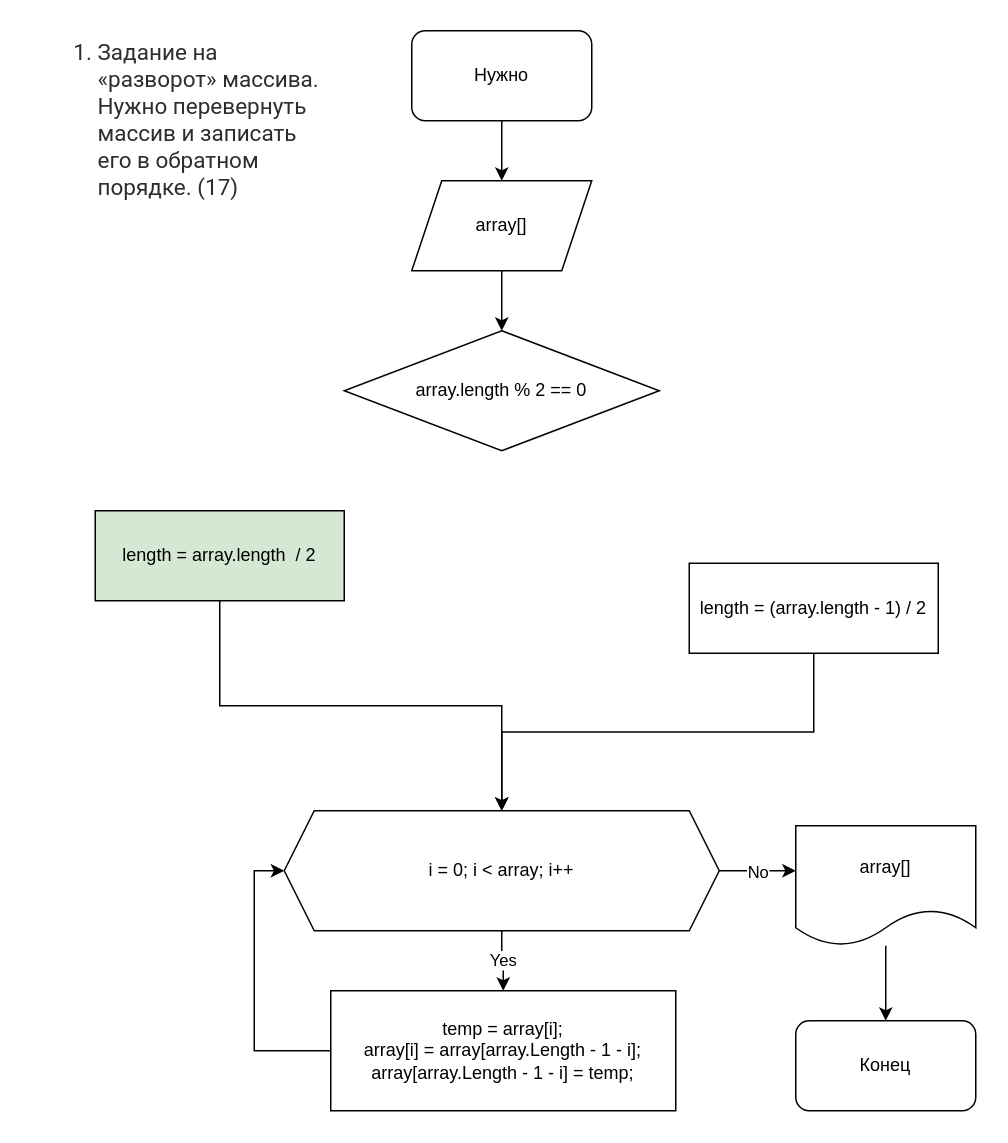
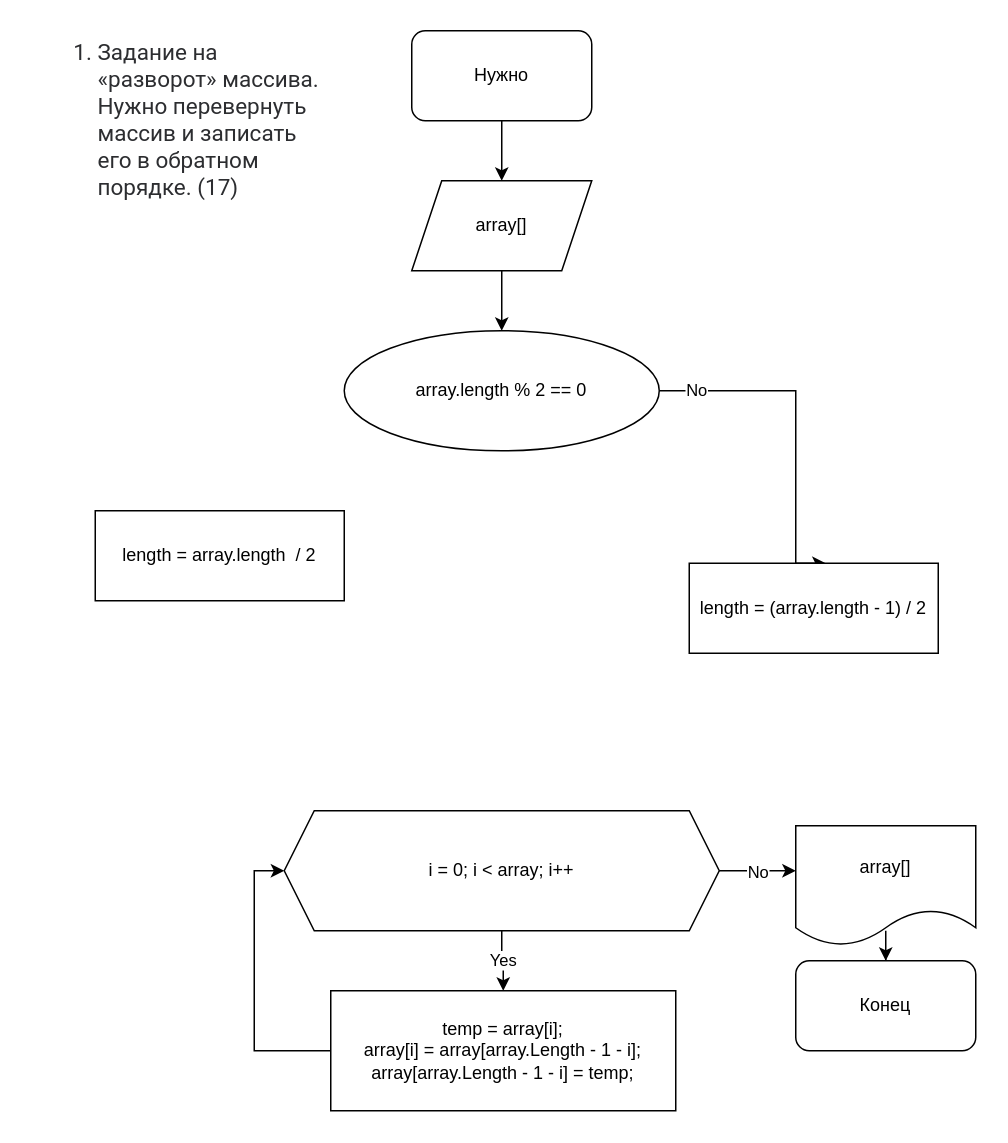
  <mxCell id="0" />
  <mxCell id="1" parent="0" />
  <mxCell id="2" value="" style="edgeStyle=orthogonalEdgeStyle;rounded=0;orthogonalLoop=1;jettySize=auto;html=1;" parent="1" source="3" target="5" edge="1"><mxGeometry relative="1" as="geometry" /></mxCell>
  <mxCell id="3" value="Нужно" style="rounded=1;whiteSpace=wrap;html=1;" parent="1" vertex="1"><mxGeometry x="274" y="20" width="120" height="60" as="geometry" /></mxCell>
  <mxCell id="4" value="" style="edgeStyle=orthogonalEdgeStyle;rounded=0;orthogonalLoop=1;jettySize=auto;html=1;" parent="1" source="5" target="16" edge="1"><mxGeometry relative="1" as="geometry" /></mxCell>
  <mxCell id="5" value="array[]" style="shape=parallelogram;perimeter=parallelogramPerimeter;whiteSpace=wrap;html=1;fixedSize=1;" parent="1" vertex="1"><mxGeometry x="274" y="120" width="120" height="60" as="geometry" /></mxCell>
- <mxCell id="6" value="" style="edgeStyle=orthogonalEdgeStyle;rounded=0;orthogonalLoop=1;jettySize=auto;html=1;" parent="1" source="7" target="10" edge="1"><mxGeometry relative="1" as="geometry" /></mxCell>
- <mxCell id="7" value="length = array.length&amp;nbsp; / 2" style="rounded=0;whiteSpace=wrap;html=1;fillColor=#d5e8d4;" parent="1" vertex="1"><mxGeometry x="63" y="340" width="166" height="60" as="geometry" /></mxCell>
+ <mxCell id="7" value="length = array.length&amp;nbsp; / 2" style="rounded=0;whiteSpace=wrap;html=1;" parent="1" vertex="1"><mxGeometry x="63" y="340" width="166" height="60" as="geometry" /></mxCell>
  <mxCell id="8" value="Yes" style="edgeStyle=orthogonalEdgeStyle;rounded=0;orthogonalLoop=1;jettySize=auto;html=1;" parent="1" source="10" target="12" edge="1"><mxGeometry relative="1" as="geometry" /></mxCell>
  <mxCell id="9" value="No" style="edgeStyle=orthogonalEdgeStyle;rounded=0;orthogonalLoop=1;jettySize=auto;html=1;" parent="1" source="10" edge="1"><mxGeometry relative="1" as="geometry"><mxPoint x="530" y="580" as="targetPoint" /></mxGeometry></mxCell>
  <mxCell id="10" value="i = 0; i &amp;lt; array; i++" style="shape=hexagon;perimeter=hexagonPerimeter2;whiteSpace=wrap;html=1;fixedSize=1;" parent="1" vertex="1"><mxGeometry x="189" y="540" width="290" height="80" as="geometry" /></mxCell>
  <mxCell id="11" style="edgeStyle=orthogonalEdgeStyle;rounded=0;orthogonalLoop=1;jettySize=auto;html=1;entryX=0;entryY=0.5;entryDx=0;entryDy=0;" parent="1" source="12" target="10" edge="1"><mxGeometry relative="1" as="geometry"><Array as="points"><mxPoint x="169" y="700" /><mxPoint x="169" y="580" /></Array></mxGeometry></mxCell>
  <mxCell id="12" value="temp = array[i];&lt;br&gt;array[i] = array[array.Length - 1 - i];&lt;br&gt;array[array.Length - 1 - i] = temp;" style="rounded=0;whiteSpace=wrap;html=1;" parent="1" vertex="1"><mxGeometry x="220" y="660" width="230" height="80" as="geometry" /></mxCell>
  <mxCell id="13" value="&lt;h1&gt;&lt;ol style=&quot;box-sizing: border-box; margin-top: 0px; margin-bottom: 10px; color: rgb(44, 45, 48); font-family: Roboto, &amp;quot;San Francisco&amp;quot;, &amp;quot;Helvetica Neue&amp;quot;, Helvetica, Arial; font-size: 15px; font-weight: 400; background-color: rgb(255, 255, 255);&quot;&gt;&lt;li style=&quot;box-sizing: border-box;&quot;&gt;Задание на «разворот» массива. Нужно перевернуть массив и записать его в обратном порядке. (17)&lt;/li&gt;&lt;/ol&gt;&lt;/h1&gt;" style="text;html=1;strokeColor=none;fillColor=none;spacing=5;spacingTop=-20;whiteSpace=wrap;overflow=hidden;rounded=0;" parent="1" vertex="1"><mxGeometry x="20" y="20" width="200" height="120" as="geometry" /></mxCell>
- <mxCell id="16" value="array.length % 2 == 0" style="rhombus;whiteSpace=wrap;html=1;" parent="1" vertex="1"><mxGeometry x="229" y="220" width="210" height="80" as="geometry" /></mxCell>
- <mxCell id="17" style="edgeStyle=orthogonalEdgeStyle;rounded=0;orthogonalLoop=1;jettySize=auto;html=1;entryX=0.5;entryY=0;entryDx=0;entryDy=0;" parent="1" source="18" target="10" edge="1"><mxGeometry relative="1" as="geometry" /></mxCell>
+ <mxCell id="14" style="edgeStyle=orthogonalEdgeStyle;rounded=0;orthogonalLoop=1;jettySize=auto;html=1;entryX=0.548;entryY=0;entryDx=0;entryDy=0;entryPerimeter=0;" parent="1" source="16" target="18" edge="1"><mxGeometry relative="1" as="geometry"><mxPoint x="530" y="330" as="targetPoint" /><Array as="points"><mxPoint x="530" y="260" /></Array></mxGeometry></mxCell>
+ <mxCell id="15" value="No" style="edgeLabel;html=1;align=center;verticalAlign=middle;resizable=0;points=[];" parent="14" vertex="1" connectable="0"><mxGeometry x="-0.789" y="1" relative="1" as="geometry"><mxPoint as="offset" /></mxGeometry></mxCell>
+ <mxCell id="16" value="array.length % 2 == 0" style="ellipse;whiteSpace=wrap;html=1;" parent="1" vertex="1"><mxGeometry x="229" y="220" width="210" height="80" as="geometry" /></mxCell>
  <mxCell id="18" value="length = (array.length - 1) / 2" style="rounded=0;whiteSpace=wrap;html=1;" parent="1" vertex="1"><mxGeometry x="459" y="375" width="166" height="60" as="geometry" /></mxCell>
  <mxCell id="19" value="" style="edgeStyle=orthogonalEdgeStyle;rounded=0;orthogonalLoop=1;jettySize=auto;html=1;" parent="1" source="20" target="21" edge="1"><mxGeometry relative="1" as="geometry" /></mxCell>
  <mxCell id="20" value="array[]" style="shape=document;whiteSpace=wrap;html=1;boundedLbl=1;" parent="1" vertex="1"><mxGeometry x="530" y="550" width="120" height="80" as="geometry" /></mxCell>
- <mxCell id="21" value="Конец" style="rounded=1;whiteSpace=wrap;html=1;" parent="1" vertex="1"><mxGeometry x="530" y="680" width="120" height="60" as="geometry" /></mxCell>
+ <mxCell id="21" value="Конец" style="rounded=1;whiteSpace=wrap;html=1;" parent="1" vertex="1"><mxGeometry x="530" y="640" width="120" height="60" as="geometry" /></mxCell>
